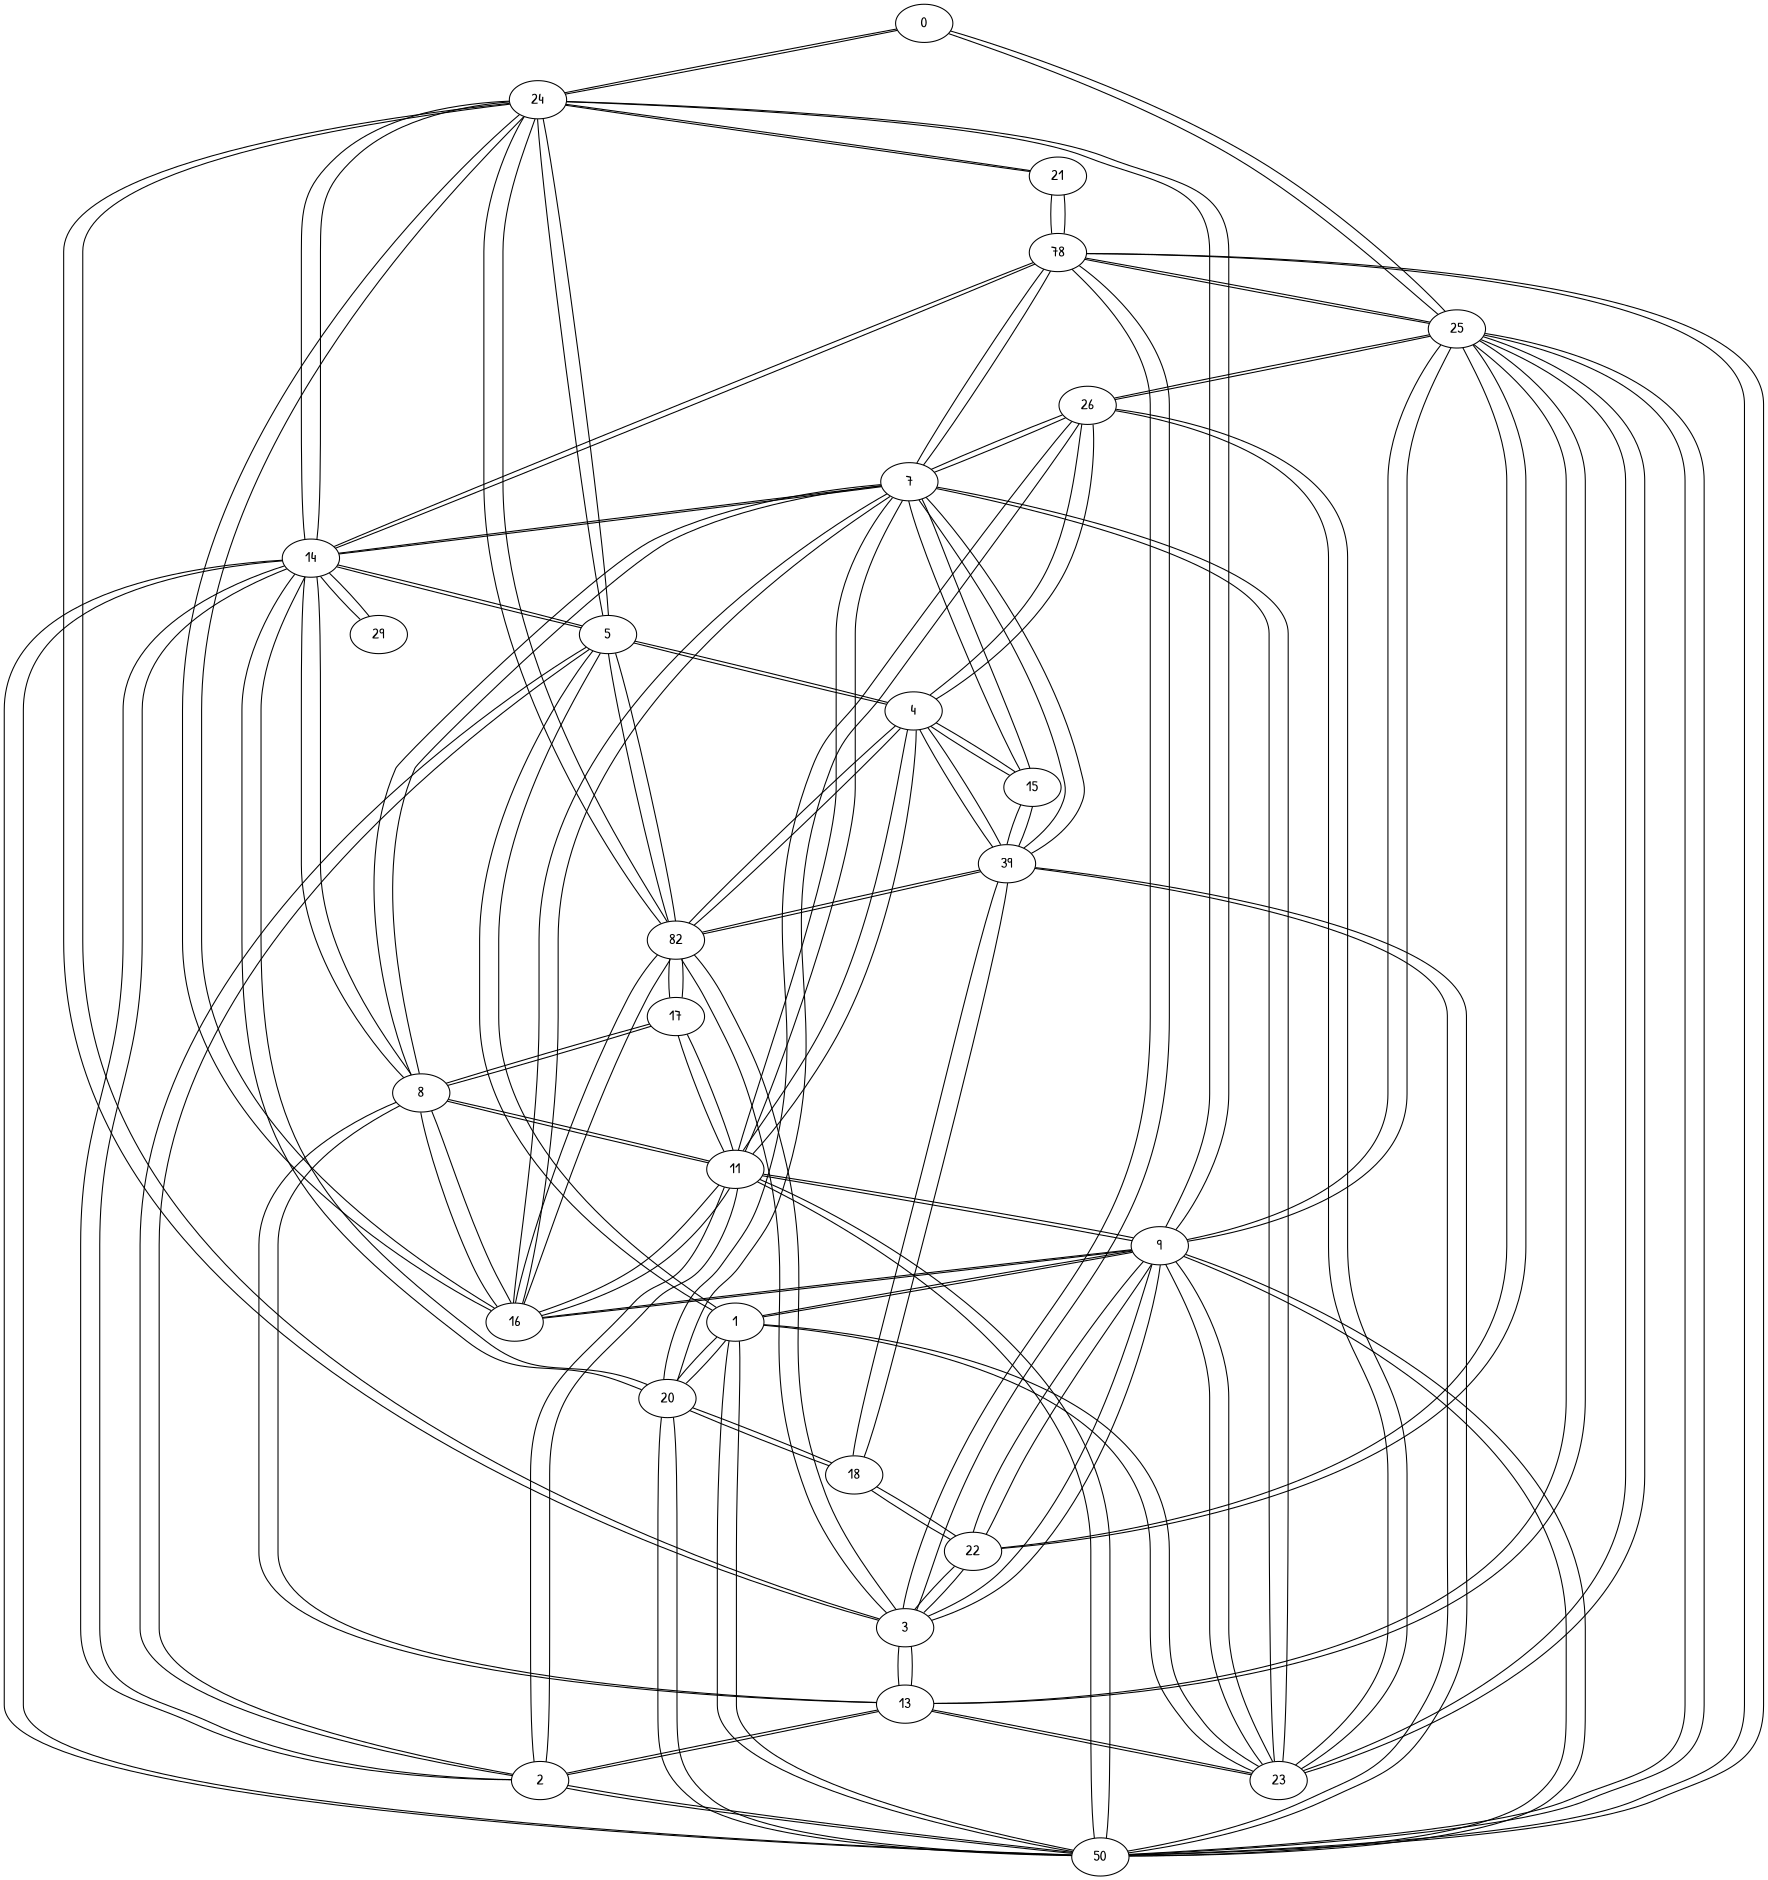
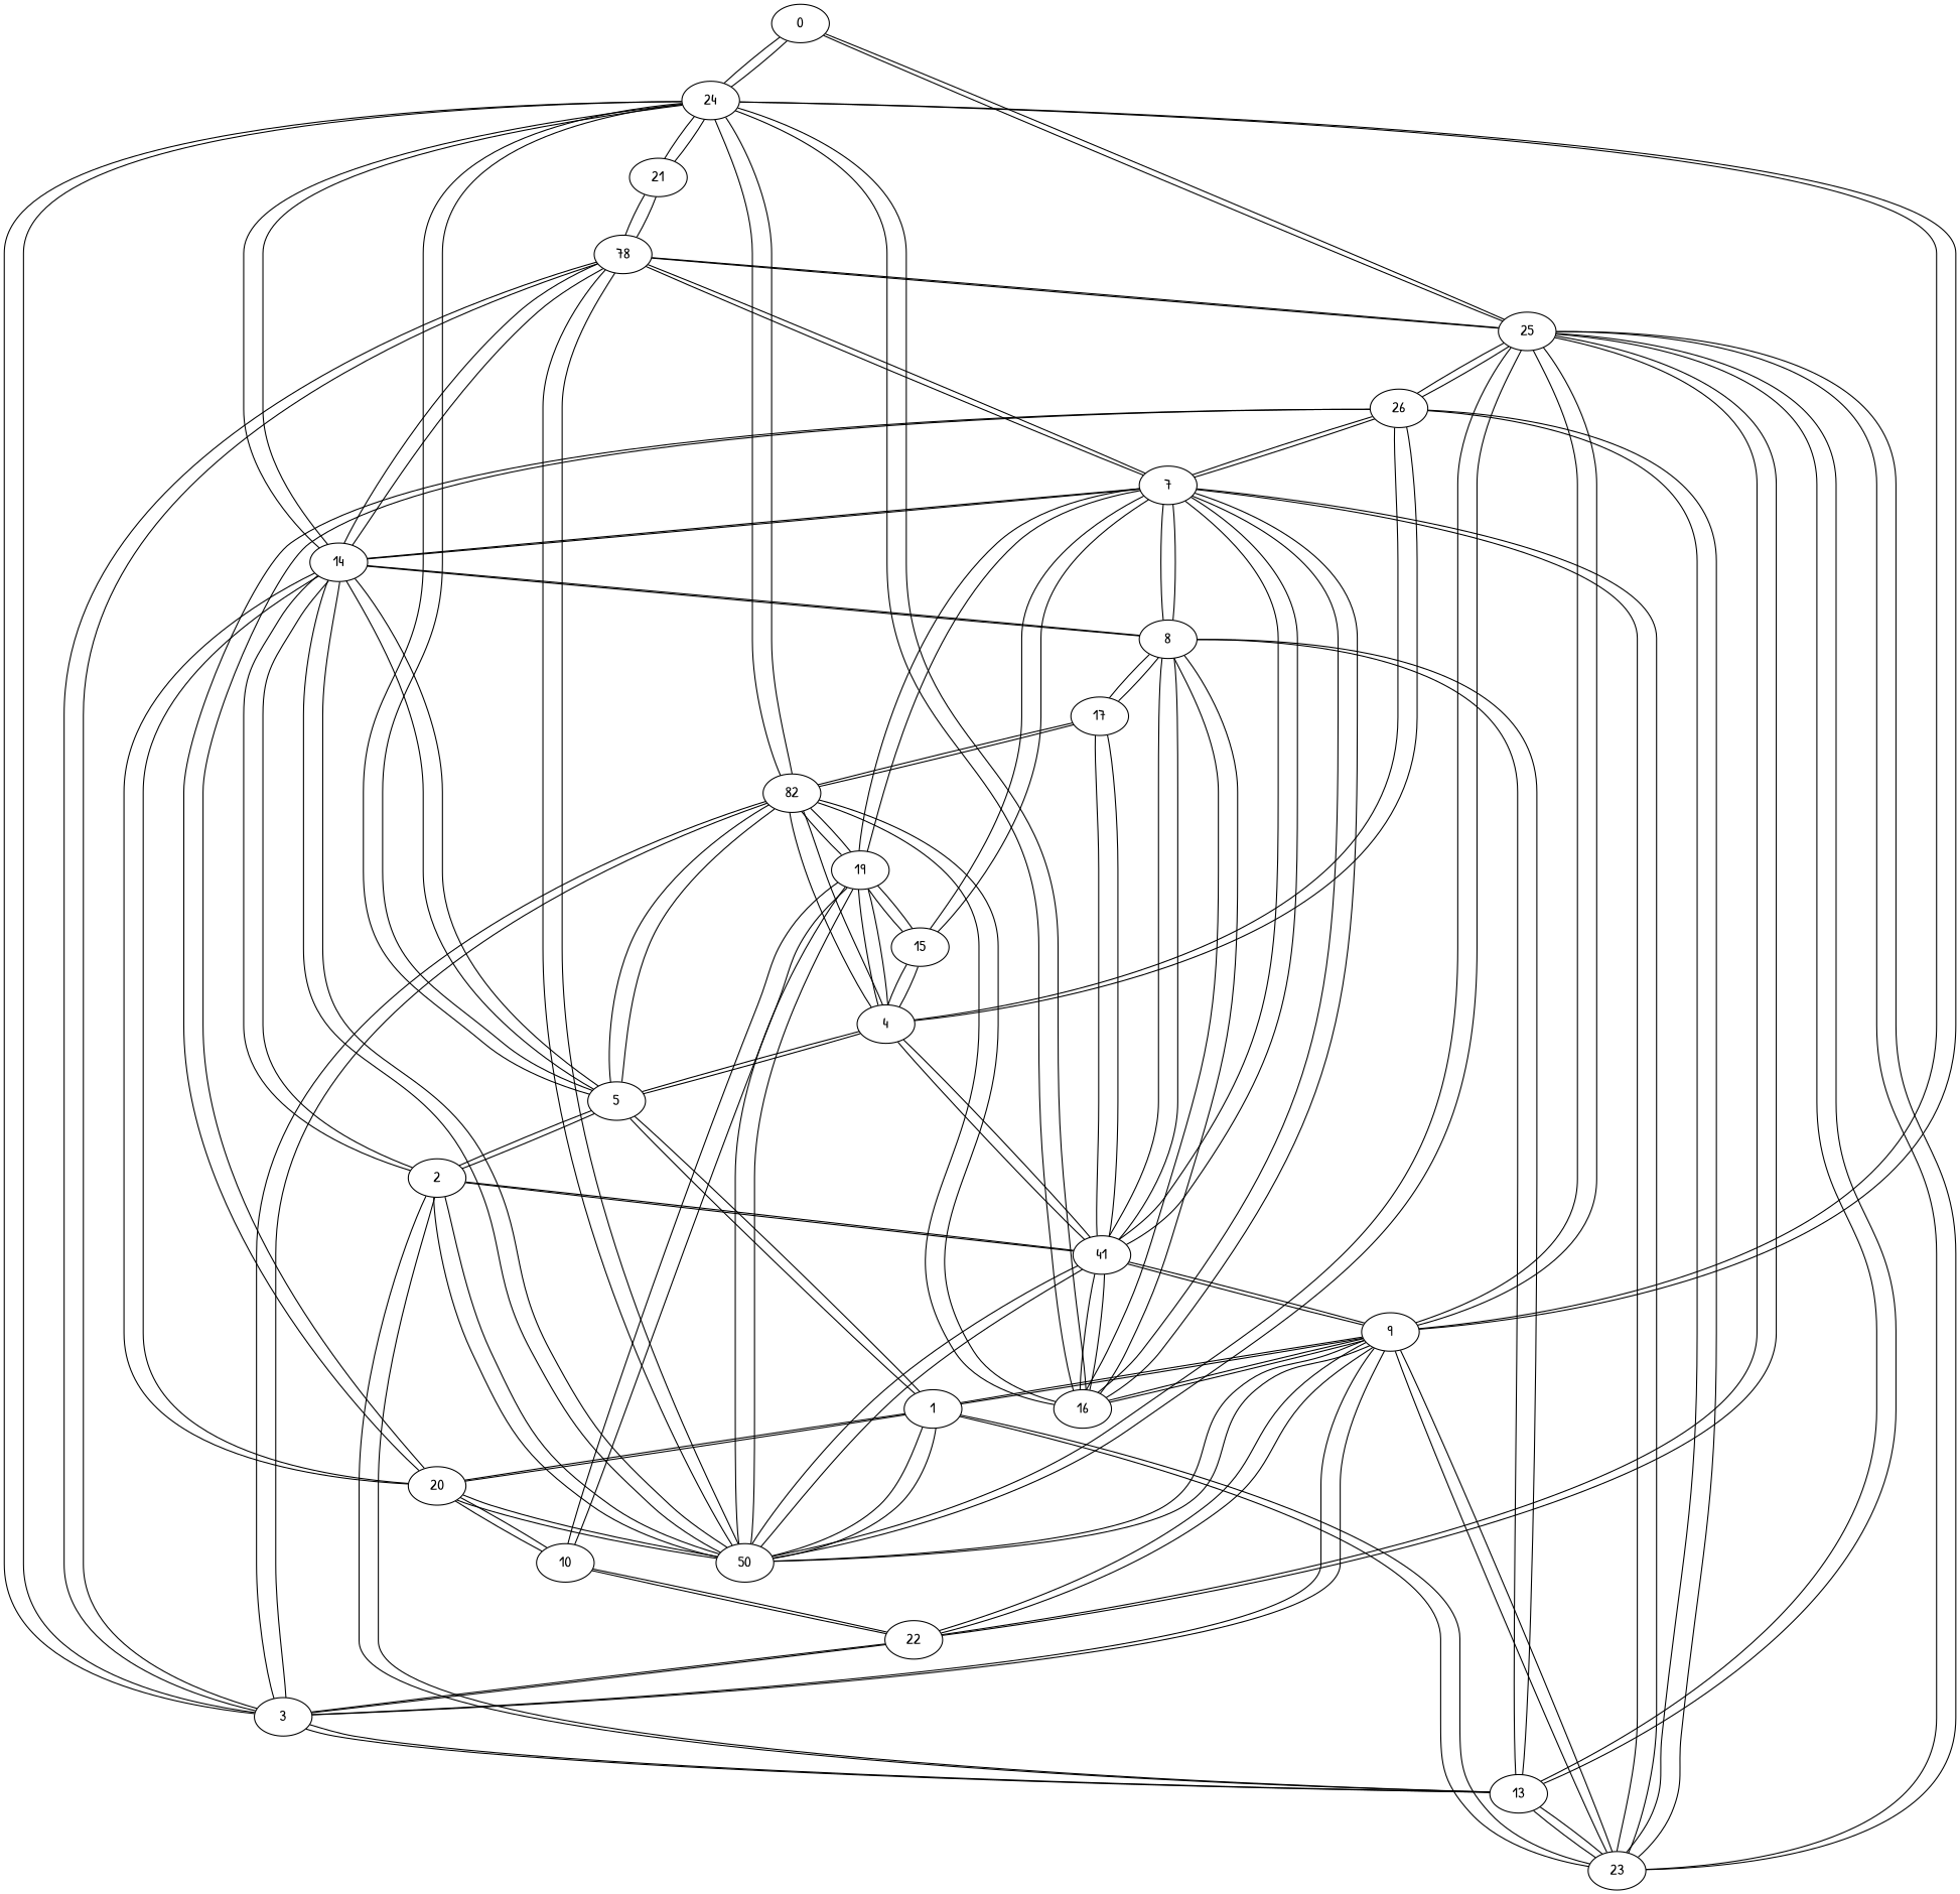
  graph {
    fontname="Patrick Hand"
    node [fontname="Patrick Hand"]
    edge [fontname="Patrick Hand"]
    0
    24
    25
    3
    5
    9
    n7 [label=82]
    14
    16
    21
    n11 [label=50]
    13
    22
    23
    26
    n16 [label=78]
    1
    2
    4
-   11
-   19 [label=39]
+   11 [label=41]
+   19
    17
    20
    7
    8
-   29
-   18
+   18 [label=10]
    15
    0 -- 24
    0 -- 25
    24 -- 0
    24 -- 3
    24 -- 5
    24 -- 9
    24 -- n7
    24 -- 14
    24 -- 16
    24 -- 21
    25 -- 0
    25 -- 9
    25 -- n11
    25 -- 13
    25 -- 22
    25 -- 23
    25 -- 26
    25 -- n16
    3 -- 24
    3 -- 9
    3 -- n7
    3 -- 13
    3 -- 22
    3 -- n16
    5 -- 24
    5 -- n7
    5 -- 14
    5 -- 1
    5 -- 2
    5 -- 4
    9 -- 24
    9 -- 25
    9 -- 3
    9 -- 16
    9 -- n11
    9 -- 22
    9 -- 23
    9 -- 1
    9 -- 11
    n7 -- 24
    n7 -- 3
    n7 -- 5
    n7 -- 16
    n7 -- 4
    n7 -- 19
    n7 -- 17
    14 -- 24
    14 -- 5
    14 -- n11
    14 -- n16
    14 -- 2
    14 -- 20
    14 -- 7
    14 -- 8
-   14 -- 29
    16 -- 24
    16 -- 9
    16 -- n7
    16 -- 11
    16 -- 7
    16 -- 8
    21 -- 24
    21 -- n16
    n11 -- 25
    n11 -- 9
    n11 -- 14
    n11 -- n16
    n11 -- 1
    n11 -- 2
    n11 -- 11
    n11 -- 19
    n11 -- 20
    13 -- 25
    13 -- 3
    13 -- 23
    13 -- 2
    13 -- 8
    22 -- 25
    22 -- 3
    22 -- 9
    22 -- 18
    23 -- 25
    23 -- 9
    23 -- 13
    23 -- 26
    23 -- 1
    23 -- 7
    26 -- 25
    26 -- 23
    26 -- 4
    26 -- 20
    26 -- 7
    n16 -- 25
    n16 -- 3
    n16 -- 14
    n16 -- 21
    n16 -- n11
    n16 -- 7
    1 -- 5
    1 -- 9
    1 -- n11
    1 -- 23
    1 -- 20
    2 -- 5
    2 -- 14
    2 -- n11
    2 -- 13
    2 -- 11
    4 -- 5
    4 -- n7
    4 -- 26
    4 -- 11
    4 -- 19
    4 -- 15
    11 -- 9
    11 -- 16
    11 -- n11
    11 -- 2
    11 -- 4
    11 -- 17
    11 -- 7
    11 -- 8
    19 -- n7
    19 -- n11
    19 -- 4
    19 -- 7
    19 -- 18
    19 -- 15
    17 -- n7
    17 -- 11
    17 -- 8
    20 -- 14
    20 -- n11
    20 -- 26
    20 -- 1
    20 -- 18
    7 -- 14
    7 -- 16
    7 -- 23
    7 -- 26
    7 -- n16
    7 -- 11
    7 -- 19
    7 -- 8
    7 -- 15
    8 -- 14
    8 -- 16
    8 -- 13
    8 -- 11
    8 -- 17
    8 -- 7
-   29 -- 14
    18 -- 22
    18 -- 19
    18 -- 20
    15 -- 4
    15 -- 19
    15 -- 7
  }
